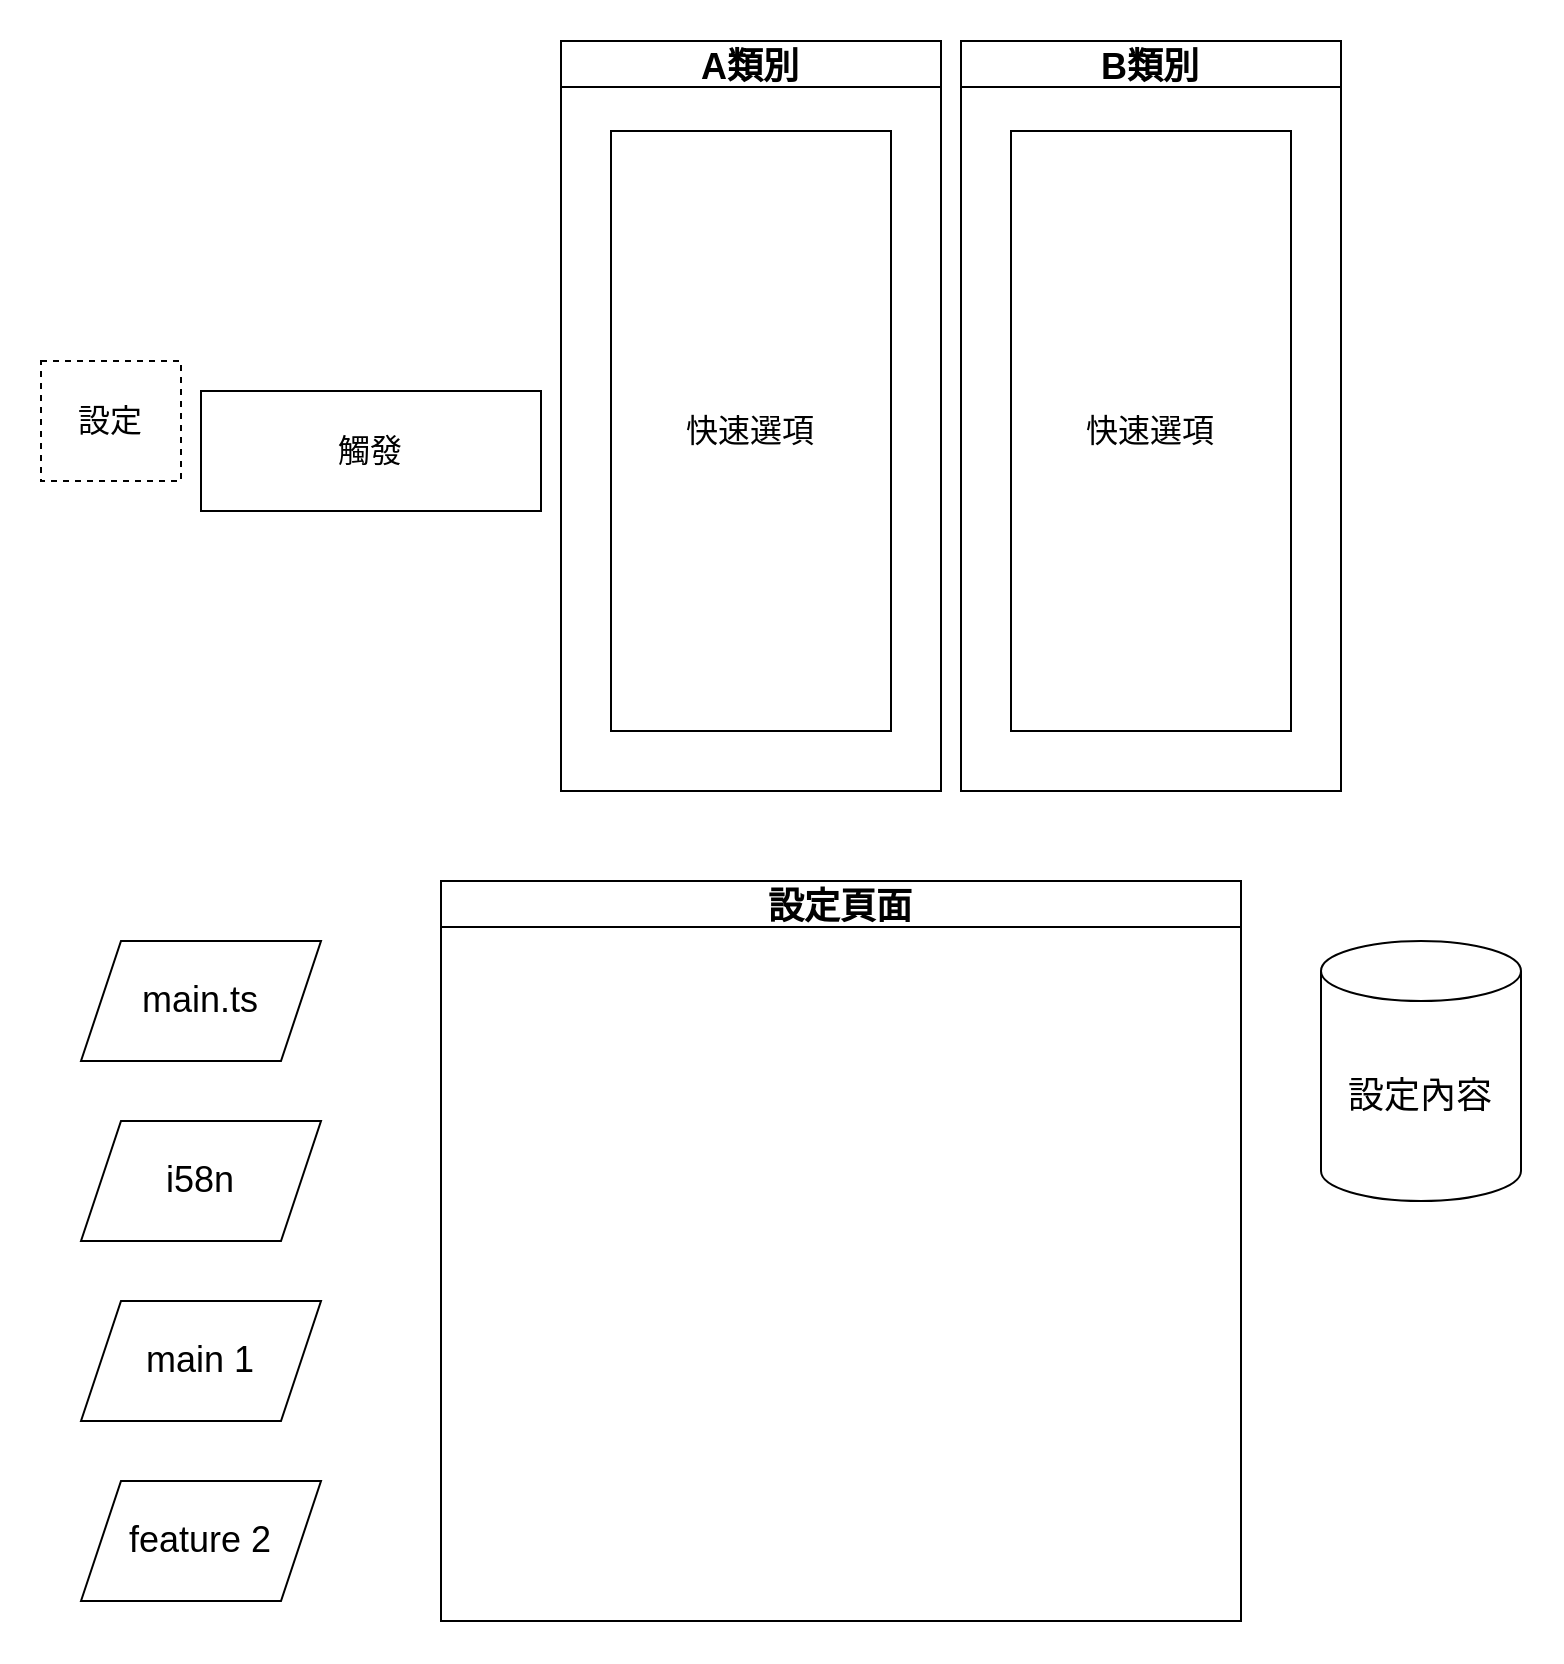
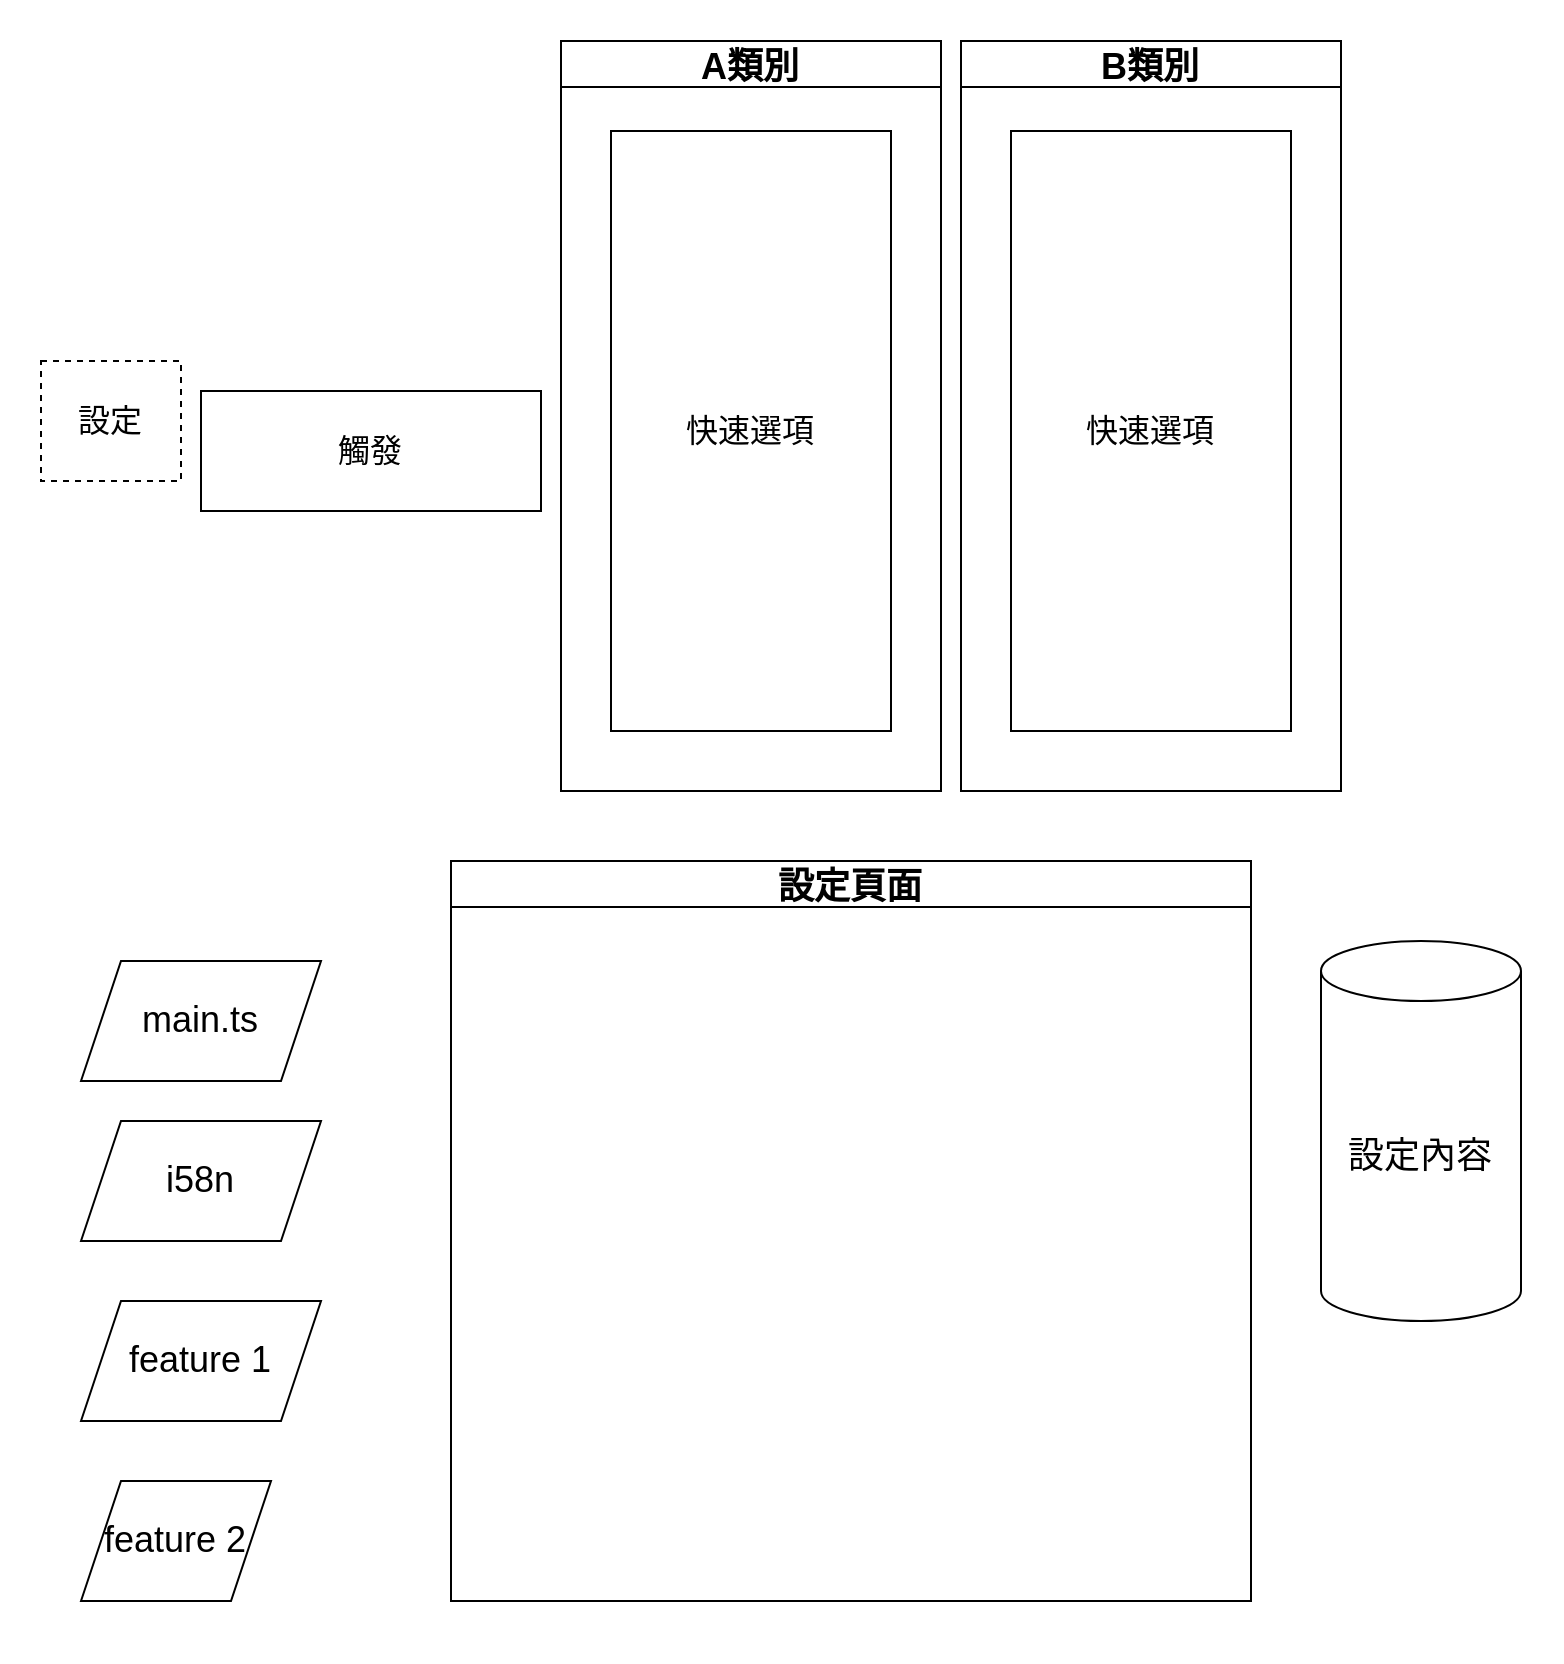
  <mxCell id="0" />
  <mxCell id="1" parent="0" />
  <mxCell id="2" value="&lt;font size=&quot;3&quot;&gt;觸發&lt;/font&gt;" style="rounded=0;whiteSpace=wrap;html=1;" vertex="1" parent="1"><mxGeometry x="100" y="195" width="170" height="60" as="geometry" /></mxCell>
  <mxCell id="3" value="&lt;font size=&quot;3&quot;&gt;設定&lt;/font&gt;" style="rounded=0;whiteSpace=wrap;html=1;dashed=1;" vertex="1" parent="1"><mxGeometry x="20" y="180" width="70" height="60" as="geometry" /></mxCell>
  <mxCell id="4" value="A類別" style="swimlane;fontSize=18;" vertex="1" parent="1"><mxGeometry x="280" y="20" width="190" height="375" as="geometry" /></mxCell>
  <mxCell id="5" value="&lt;font size=&quot;3&quot;&gt;快速選項&lt;/font&gt;" style="rounded=0;whiteSpace=wrap;html=1;" vertex="1" parent="4"><mxGeometry x="25" y="45" width="140" height="300" as="geometry" /></mxCell>
  <mxCell id="6" value="B類別" style="swimlane;fontSize=18;" vertex="1" parent="1"><mxGeometry x="480" y="20" width="190" height="375" as="geometry" /></mxCell>
  <mxCell id="7" value="&lt;font size=&quot;3&quot;&gt;快速選項&lt;/font&gt;" style="rounded=0;whiteSpace=wrap;html=1;" vertex="1" parent="6"><mxGeometry x="25" y="45" width="140" height="300" as="geometry" /></mxCell>
- <mxCell id="8" value="設定頁面" style="swimlane;fontSize=18;" vertex="1" parent="1"><mxGeometry x="220" y="440" width="400" height="370" as="geometry" /></mxCell>
- <mxCell id="9" value="設定內容" style="shape=cylinder3;whiteSpace=wrap;html=1;boundedLbl=1;backgroundOutline=1;size=15;fontSize=18;" vertex="1" parent="1"><mxGeometry x="660" y="470" width="100" height="130" as="geometry" /></mxCell>
- <mxCell id="10" value="main.ts" style="shape=parallelogram;perimeter=parallelogramPerimeter;whiteSpace=wrap;html=1;fixedSize=1;fontSize=18;" vertex="1" parent="1"><mxGeometry x="40" y="470" width="120" height="60" as="geometry" /></mxCell>
- <mxCell id="11" value="main 1" style="shape=parallelogram;perimeter=parallelogramPerimeter;whiteSpace=wrap;html=1;fixedSize=1;fontSize=18;" vertex="1" parent="1"><mxGeometry x="40" y="650" width="120" height="60" as="geometry" /></mxCell>
- <mxCell id="12" value="feature 2" style="shape=parallelogram;perimeter=parallelogramPerimeter;whiteSpace=wrap;html=1;fixedSize=1;fontSize=18;" vertex="1" parent="1"><mxGeometry x="40" y="740" width="120" height="60" as="geometry" /></mxCell>
+ <mxCell id="8" value="設定頁面" style="swimlane;fontSize=18;" vertex="1" parent="1"><mxGeometry x="225" y="430" width="400" height="370" as="geometry" /></mxCell>
+ <mxCell id="9" value="設定內容" style="shape=cylinder3;whiteSpace=wrap;html=1;boundedLbl=1;backgroundOutline=1;size=15;fontSize=18;" vertex="1" parent="1"><mxGeometry x="660" y="470" width="100" height="190" as="geometry" /></mxCell>
+ <mxCell id="10" value="main.ts" style="shape=parallelogram;perimeter=parallelogramPerimeter;whiteSpace=wrap;html=1;fixedSize=1;fontSize=18;" vertex="1" parent="1"><mxGeometry x="40" y="480" width="120" height="60" as="geometry" /></mxCell>
+ <mxCell id="11" value="feature 1" style="shape=parallelogram;perimeter=parallelogramPerimeter;whiteSpace=wrap;html=1;fixedSize=1;fontSize=18;" vertex="1" parent="1"><mxGeometry x="40" y="650" width="120" height="60" as="geometry" /></mxCell>
+ <mxCell id="12" value="feature 2" style="shape=parallelogram;perimeter=parallelogramPerimeter;whiteSpace=wrap;html=1;fixedSize=1;fontSize=18;" vertex="1" parent="1"><mxGeometry x="40" y="740" width="95" height="60" as="geometry" /></mxCell>
  <mxCell id="13" value="i58n" style="shape=parallelogram;perimeter=parallelogramPerimeter;whiteSpace=wrap;html=1;fixedSize=1;fontSize=18;" vertex="1" parent="1"><mxGeometry x="40" y="560" width="120" height="60" as="geometry" /></mxCell>
